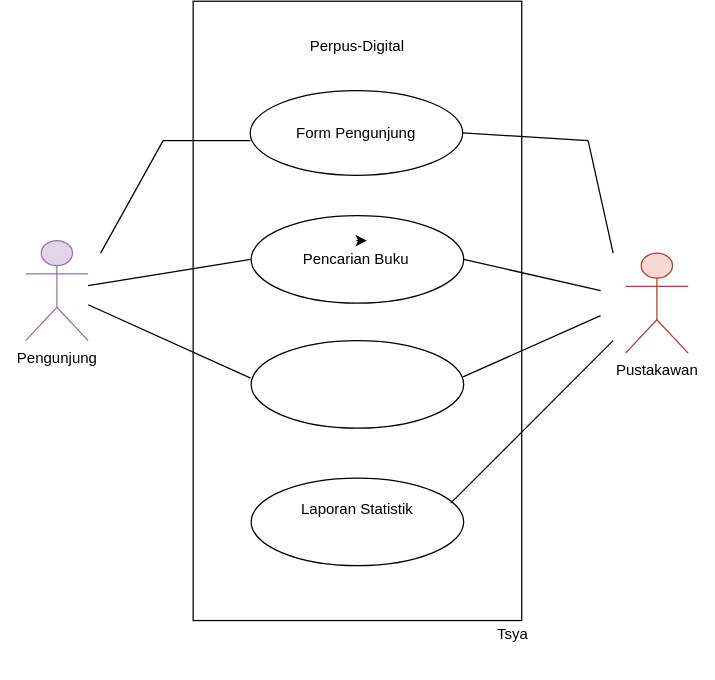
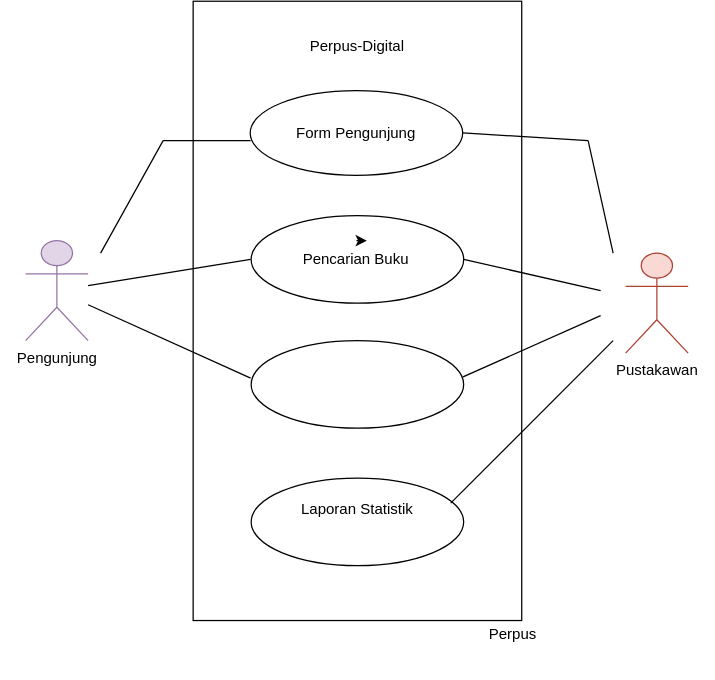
  <mxCell id="0" />
  <mxCell id="1" parent="0" />
  <mxCell id="2" value="" style="rounded=0;whiteSpace=wrap;html=1;rotation=90;" vertex="1" parent="1"><mxGeometry x="37.73" y="114.78" width="495.44" height="262.86" as="geometry" /></mxCell>
  <mxCell id="3" value="" style="ellipse;whiteSpace=wrap;html=1;" vertex="1" parent="1"><mxGeometry x="199.66" y="70" width="170" height="67.77" as="geometry" /></mxCell>
  <mxCell id="4" value="" style="ellipse;whiteSpace=wrap;html=1;" vertex="1" parent="1"><mxGeometry x="200.44" y="170" width="170" height="70" as="geometry" /></mxCell>
  <mxCell id="5" value="" style="ellipse;whiteSpace=wrap;html=1;" vertex="1" parent="1"><mxGeometry x="200.44" y="270" width="170" height="70" as="geometry" /></mxCell>
  <mxCell id="6" value="" style="ellipse;whiteSpace=wrap;html=1;" vertex="1" parent="1"><mxGeometry x="200.44" y="380" width="170" height="70" as="geometry" /></mxCell>
  <mxCell id="7" value="Perpus-Digital" style="text;html=1;strokeColor=none;fillColor=none;align=center;verticalAlign=middle;whiteSpace=wrap;rounded=0;" vertex="1" parent="1"><mxGeometry x="237.78" y="20" width="95.34" height="30" as="geometry" /></mxCell>
  <mxCell id="8" value="Pengunjung&lt;br&gt;" style="shape=umlActor;verticalLabelPosition=bottom;verticalAlign=top;html=1;outlineConnect=0;fillColor=#e1d5e7;strokeColor=#9673a6;" vertex="1" parent="1"><mxGeometry x="20" y="190" width="50" height="80" as="geometry" /></mxCell>
  <mxCell id="9" value="Pustakawan" style="shape=umlActor;verticalLabelPosition=bottom;verticalAlign=top;html=1;outlineConnect=0;fillColor=#fad9d5;strokeColor=#ae4132;" vertex="1" parent="1"><mxGeometry x="500" y="200" width="50" height="80" as="geometry" /></mxCell>
  <mxCell id="10" value="Form Pengunjung" style="text;html=1;strokeColor=none;fillColor=none;align=center;verticalAlign=middle;whiteSpace=wrap;rounded=0;" vertex="1" parent="1"><mxGeometry x="222.38" y="93.33" width="124.55" height="21.11" as="geometry" /></mxCell>
  <mxCell id="11" value="Pencarian Buku" style="text;html=1;strokeColor=none;fillColor=none;align=center;verticalAlign=middle;whiteSpace=wrap;rounded=0;" vertex="1" parent="1"><mxGeometry x="236.99" y="190" width="95.34" height="30" as="geometry" /></mxCell>
  <mxCell id="12" value="Laporan Statistik" style="text;html=1;strokeColor=none;fillColor=none;align=center;verticalAlign=middle;whiteSpace=wrap;rounded=0;" vertex="1" parent="1"><mxGeometry x="233.95" y="390" width="103.01" height="30" as="geometry" /></mxCell>
  <mxCell id="13" value="" style="endArrow=none;html=1;rounded=0;" edge="1" parent="1" source="8"><mxGeometry width="50" height="50" relative="1" as="geometry"><mxPoint x="240" y="250" as="sourcePoint" /><mxPoint x="200" y="205" as="targetPoint" /></mxGeometry></mxCell>
  <mxCell id="14" value="" style="endArrow=none;html=1;rounded=0;" edge="1" parent="1" source="8"><mxGeometry width="50" height="50" relative="1" as="geometry"><mxPoint x="100" y="250" as="sourcePoint" /><mxPoint x="200" y="300" as="targetPoint" /></mxGeometry></mxCell>
  <mxCell id="15" value="" style="endArrow=none;html=1;rounded=0;" edge="1" parent="1"><mxGeometry width="50" height="50" relative="1" as="geometry"><mxPoint x="80" y="200" as="sourcePoint" /><mxPoint x="130" y="110" as="targetPoint" /></mxGeometry></mxCell>
  <mxCell id="16" value="" style="endArrow=none;html=1;rounded=0;exitX=1;exitY=0.5;exitDx=0;exitDy=0;" edge="1" parent="1" source="4"><mxGeometry width="50" height="50" relative="1" as="geometry"><mxPoint x="240" y="250" as="sourcePoint" /><mxPoint x="480" y="230" as="targetPoint" /></mxGeometry></mxCell>
  <mxCell id="17" value="" style="endArrow=none;html=1;rounded=0;exitX=0.997;exitY=0.414;exitDx=0;exitDy=0;exitPerimeter=0;" edge="1" parent="1" source="5"><mxGeometry width="50" height="50" relative="1" as="geometry"><mxPoint x="240" y="250" as="sourcePoint" /><mxPoint x="480" y="250" as="targetPoint" /></mxGeometry></mxCell>
  <mxCell id="18" value="" style="endArrow=none;html=1;rounded=0;exitX=0.939;exitY=0.286;exitDx=0;exitDy=0;exitPerimeter=0;" edge="1" parent="1" source="6"><mxGeometry width="50" height="50" relative="1" as="geometry"><mxPoint x="360" y="390" as="sourcePoint" /><mxPoint x="490" y="270" as="targetPoint" /></mxGeometry></mxCell>
  <mxCell id="19" style="edgeStyle=orthogonalEdgeStyle;rounded=0;orthogonalLoop=1;jettySize=auto;html=1;exitX=0.5;exitY=0;exitDx=0;exitDy=0;entryX=0.587;entryY=-0.033;entryDx=0;entryDy=0;entryPerimeter=0;" edge="1" parent="1" source="11" target="11"><mxGeometry relative="1" as="geometry" /></mxCell>
  <mxCell id="20" value="" style="endArrow=none;html=1;rounded=0;entryX=1;entryY=0.5;entryDx=0;entryDy=0;" edge="1" parent="1" target="3"><mxGeometry width="50" height="50" relative="1" as="geometry"><mxPoint x="470" y="110" as="sourcePoint" /><mxPoint x="290" y="200" as="targetPoint" /></mxGeometry></mxCell>
  <mxCell id="21" value="" style="endArrow=none;html=1;rounded=0;" edge="1" parent="1"><mxGeometry width="50" height="50" relative="1" as="geometry"><mxPoint x="130" y="110" as="sourcePoint" /><mxPoint x="200" y="110" as="targetPoint" /><Array as="points"><mxPoint x="200" y="110" /></Array></mxGeometry></mxCell>
  <mxCell id="22" value="" style="endArrow=none;html=1;rounded=0;" edge="1" parent="1"><mxGeometry width="50" height="50" relative="1" as="geometry"><mxPoint x="490" y="200" as="sourcePoint" /><mxPoint x="470" y="110" as="targetPoint" /></mxGeometry></mxCell>
- <mxCell id="23" value="Tsya" style="text;html=1;strokeColor=none;fillColor=none;align=center;verticalAlign=middle;whiteSpace=wrap;rounded=0;" vertex="1" parent="1"><mxGeometry x="380" y="490" width="60" height="30" as="geometry" /></mxCell>
+ <mxCell id="23" value="Perpus" style="text;html=1;strokeColor=none;fillColor=none;align=center;verticalAlign=middle;whiteSpace=wrap;rounded=0;" vertex="1" parent="1"><mxGeometry x="380" y="490" width="60" height="30" as="geometry" /></mxCell>
